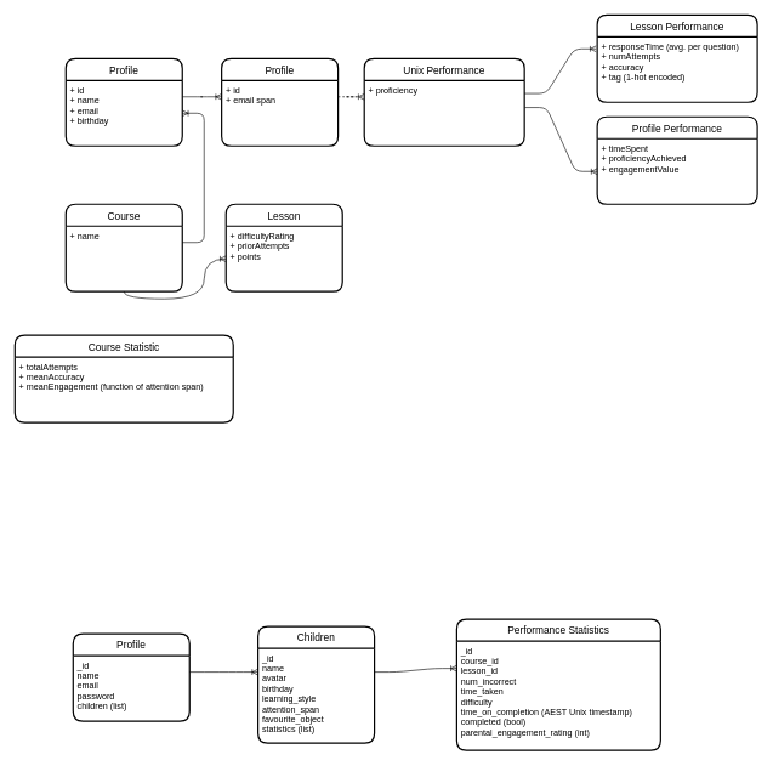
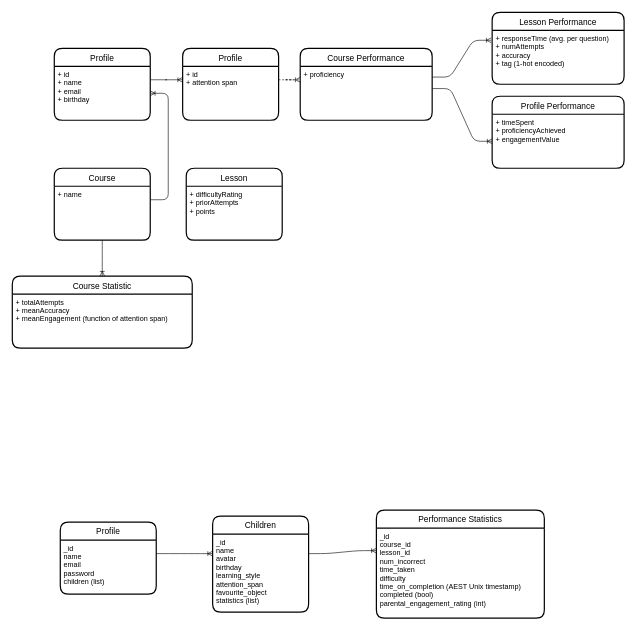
  <mxCell id="0" />
  <mxCell id="1" parent="0" />
  <mxCell id="2" value="" style="edgeStyle=entityRelationEdgeStyle;fontSize=12;html=1;endArrow=ERoneToMany;exitX=1;exitY=0.25;exitDx=0;exitDy=0;entryX=0;entryY=0.25;entryDx=0;entryDy=0;" parent="1" source="23" target="4" edge="1"><mxGeometry width="100" height="100" relative="1" as="geometry"><mxPoint x="270" y="132.5" as="sourcePoint" /><mxPoint x="350" y="130" as="targetPoint" /></mxGeometry></mxCell>
  <mxCell id="3" value="Profile" style="swimlane;childLayout=stackLayout;horizontal=1;startSize=30;horizontalStack=0;rounded=1;fontSize=14;fontStyle=0;strokeWidth=2;resizeParent=0;resizeLast=1;shadow=0;dashed=0;align=center;" parent="1" vertex="1"><mxGeometry x="304" y="80" width="160" height="120" as="geometry" /></mxCell>
- <mxCell id="4" value="+ id&#10;+ email span&#10;" style="align=left;strokeColor=none;fillColor=none;spacingLeft=4;fontSize=12;verticalAlign=top;resizable=0;rotatable=0;part=1;" parent="3" vertex="1"><mxGeometry y="30" width="160" height="90" as="geometry" /></mxCell>
- <mxCell id="5" value="Unix Performance" style="swimlane;childLayout=stackLayout;horizontal=1;startSize=30;horizontalStack=0;rounded=1;fontSize=14;fontStyle=0;strokeWidth=2;resizeParent=0;resizeLast=1;shadow=0;dashed=0;align=center;" parent="1" vertex="1"><mxGeometry x="500" y="80" width="220" height="120" as="geometry" /></mxCell>
+ <mxCell id="4" value="+ id&#10;+ attention span&#10;" style="align=left;strokeColor=none;fillColor=none;spacingLeft=4;fontSize=12;verticalAlign=top;resizable=0;rotatable=0;part=1;" parent="3" vertex="1"><mxGeometry y="30" width="160" height="90" as="geometry" /></mxCell>
+ <mxCell id="5" value="Course Performance" style="swimlane;childLayout=stackLayout;horizontal=1;startSize=30;horizontalStack=0;rounded=1;fontSize=14;fontStyle=0;strokeWidth=2;resizeParent=0;resizeLast=1;shadow=0;dashed=0;align=center;" parent="1" vertex="1"><mxGeometry x="500" y="80" width="220" height="120" as="geometry" /></mxCell>
  <mxCell id="6" value="+ proficiency" style="align=left;strokeColor=none;fillColor=none;spacingLeft=4;fontSize=12;verticalAlign=top;resizable=0;rotatable=0;part=1;" parent="5" vertex="1"><mxGeometry y="30" width="220" height="90" as="geometry" /></mxCell>
  <mxCell id="7" value="" style="edgeStyle=entityRelationEdgeStyle;fontSize=12;html=1;endArrow=ERoneToMany;entryX=0;entryY=0.25;entryDx=0;entryDy=0;exitX=1;exitY=0.25;exitDx=0;exitDy=0;dashed=1;" parent="1" source="4" target="6" edge="1"><mxGeometry width="100" height="100" relative="1" as="geometry"><mxPoint x="480" y="120" as="sourcePoint" /><mxPoint x="524" y="120" as="targetPoint" /></mxGeometry></mxCell>
  <mxCell id="8" value="Lesson Performance" style="swimlane;childLayout=stackLayout;horizontal=1;startSize=30;horizontalStack=0;rounded=1;fontSize=14;fontStyle=0;strokeWidth=2;resizeParent=0;resizeLast=1;shadow=0;dashed=0;align=center;" parent="1" vertex="1"><mxGeometry x="820" y="20" width="220" height="120" as="geometry" /></mxCell>
  <mxCell id="9" value="+ responseTime (avg. per question)&#10;+ numAttempts&#10;+ accuracy&#10;+ tag (1-hot encoded)" style="align=left;strokeColor=none;fillColor=none;spacingLeft=4;fontSize=12;verticalAlign=top;resizable=0;rotatable=0;part=1;" parent="8" vertex="1"><mxGeometry y="30" width="220" height="90" as="geometry" /></mxCell>
  <mxCell id="10" value="Course" style="swimlane;childLayout=stackLayout;horizontal=1;startSize=30;horizontalStack=0;rounded=1;fontSize=14;fontStyle=0;strokeWidth=2;resizeParent=0;resizeLast=1;shadow=0;dashed=0;align=center;" parent="1" vertex="1"><mxGeometry x="90" y="280" width="160" height="120" as="geometry" /></mxCell>
  <mxCell id="11" value="+ name" style="align=left;strokeColor=none;fillColor=none;spacingLeft=4;fontSize=12;verticalAlign=top;resizable=0;rotatable=0;part=1;" parent="10" vertex="1"><mxGeometry y="30" width="160" height="90" as="geometry" /></mxCell>
  <mxCell id="12" value="Lesson" style="swimlane;childLayout=stackLayout;horizontal=1;startSize=30;horizontalStack=0;rounded=1;fontSize=14;fontStyle=0;strokeWidth=2;resizeParent=0;resizeLast=1;shadow=0;dashed=0;align=center;" parent="1" vertex="1"><mxGeometry x="310" y="280" width="160" height="120" as="geometry" /></mxCell>
  <mxCell id="13" value="+ difficultyRating&#10;+ priorAttempts&#10;+ points" style="align=left;strokeColor=none;fillColor=none;spacingLeft=4;fontSize=12;verticalAlign=top;resizable=0;rotatable=0;part=1;" parent="12" vertex="1"><mxGeometry y="30" width="160" height="90" as="geometry" /></mxCell>
  <mxCell id="14" value="" style="edgeStyle=entityRelationEdgeStyle;fontSize=12;html=1;endArrow=ERoneToMany;exitX=1;exitY=0.25;exitDx=0;exitDy=0;" parent="1" source="11" target="23" edge="1"><mxGeometry width="100" height="100" relative="1" as="geometry"><mxPoint x="240" y="330" as="sourcePoint" /><mxPoint x="306" y="330" as="targetPoint" /></mxGeometry></mxCell>
  <mxCell id="15" value="" style="edgeStyle=entityRelationEdgeStyle;fontSize=12;html=1;endArrow=ERoneToMany;exitX=1;exitY=0.2;exitDx=0;exitDy=0;exitPerimeter=0;entryX=-0.007;entryY=0.185;entryDx=0;entryDy=0;entryPerimeter=0;" parent="1" source="6" target="9" edge="1"><mxGeometry width="100" height="100" relative="1" as="geometry"><mxPoint x="770" y="142.5" as="sourcePoint" /><mxPoint x="836" y="142.5" as="targetPoint" /></mxGeometry></mxCell>
  <mxCell id="16" value="Course Statistic" style="swimlane;childLayout=stackLayout;horizontal=1;startSize=30;horizontalStack=0;rounded=1;fontSize=14;fontStyle=0;strokeWidth=2;resizeParent=0;resizeLast=1;shadow=0;dashed=0;align=center;" parent="1" vertex="1"><mxGeometry x="20" y="460" width="300" height="120" as="geometry" /></mxCell>
  <mxCell id="17" value="+ totalAttempts&#10;+ meanAccuracy&#10;+ meanEngagement (function of attention span)" style="align=left;strokeColor=none;fillColor=none;spacingLeft=4;fontSize=12;verticalAlign=top;resizable=0;rotatable=0;part=1;" parent="16" vertex="1"><mxGeometry y="30" width="300" height="90" as="geometry" /></mxCell>
- <mxCell id="18" value="" style="fontSize=12;html=1;endArrow=ERoneToMany;exitX=0.5;exitY=1;exitDx=0;exitDy=0;edgeStyle=orthogonalEdgeStyle;curved=1;" parent="1" source="11" target="13" edge="1"><mxGeometry width="100" height="100" relative="1" as="geometry"><mxPoint x="184" y="430" as="sourcePoint" /><mxPoint x="170" y="450" as="targetPoint" /></mxGeometry></mxCell>
+ <mxCell id="18" value="" style="fontSize=12;html=1;endArrow=ERoneToMany;exitX=0.5;exitY=1;exitDx=0;exitDy=0;entryX=0.5;entryY=0;entryDx=0;entryDy=0;edgeStyle=orthogonalEdgeStyle;curved=1;" parent="1" source="11" target="16" edge="1"><mxGeometry width="100" height="100" relative="1" as="geometry"><mxPoint x="184" y="430" as="sourcePoint" /><mxPoint x="170" y="450" as="targetPoint" /></mxGeometry></mxCell>
  <mxCell id="19" value="Profile Performance" style="swimlane;childLayout=stackLayout;horizontal=1;startSize=30;horizontalStack=0;rounded=1;fontSize=14;fontStyle=0;strokeWidth=2;resizeParent=0;resizeLast=1;shadow=0;dashed=0;align=center;" parent="1" vertex="1"><mxGeometry x="820" y="160" width="220" height="120" as="geometry" /></mxCell>
  <mxCell id="20" value="+ timeSpent&#10;+ proficiencyAchieved&#10;+ engagementValue" style="align=left;strokeColor=none;fillColor=none;spacingLeft=4;fontSize=12;verticalAlign=top;resizable=0;rotatable=0;part=1;" parent="19" vertex="1"><mxGeometry y="30" width="220" height="90" as="geometry" /></mxCell>
  <mxCell id="21" value="" style="edgeStyle=entityRelationEdgeStyle;fontSize=12;html=1;endArrow=ERoneToMany;exitX=1.002;exitY=0.413;exitDx=0;exitDy=0;exitPerimeter=0;entryX=0;entryY=0.5;entryDx=0;entryDy=0;" parent="1" source="6" target="20" edge="1"><mxGeometry width="100" height="100" relative="1" as="geometry"><mxPoint x="730" y="138" as="sourcePoint" /><mxPoint x="828.46" y="76.65" as="targetPoint" /></mxGeometry></mxCell>
  <mxCell id="22" value="Profile" style="swimlane;childLayout=stackLayout;horizontal=1;startSize=30;horizontalStack=0;rounded=1;fontSize=14;fontStyle=0;strokeWidth=2;resizeParent=0;resizeLast=1;shadow=0;dashed=0;align=center;" parent="1" vertex="1"><mxGeometry x="90" y="80" width="160" height="120" as="geometry" /></mxCell>
  <mxCell id="23" value="+ id&#10;+ name&#10;+ email&#10;+ birthday&#10;" style="align=left;strokeColor=none;fillColor=none;spacingLeft=4;fontSize=12;verticalAlign=top;resizable=0;rotatable=0;part=1;" parent="22" vertex="1"><mxGeometry y="30" width="160" height="90" as="geometry" /></mxCell>
  <mxCell id="24" value="" style="edgeStyle=entityRelationEdgeStyle;fontSize=12;html=1;endArrow=ERoneToMany;exitX=1;exitY=0.25;exitDx=0;exitDy=0;entryX=0;entryY=0.25;entryDx=0;entryDy=0;" edge="1" parent="1" source="31" target="26"><mxGeometry width="100" height="100" relative="1" as="geometry"><mxPoint x="320" y="912.5" as="sourcePoint" /><mxPoint x="400" y="910" as="targetPoint" /></mxGeometry></mxCell>
  <mxCell id="25" value="Children" style="swimlane;childLayout=stackLayout;horizontal=1;startSize=30;horizontalStack=0;rounded=1;fontSize=14;fontStyle=0;strokeWidth=2;resizeParent=0;resizeLast=1;shadow=0;dashed=0;align=center;" vertex="1" parent="1"><mxGeometry x="354" y="860" width="160" height="160" as="geometry" /></mxCell>
  <mxCell id="26" value="_id&#10;name&#10;avatar&#10;birthday&#10;learning_style&#10;attention_span&#10;favourite_object&#10;statistics (list)" style="align=left;strokeColor=none;fillColor=none;spacingLeft=4;fontSize=12;verticalAlign=top;resizable=0;rotatable=0;part=1;" vertex="1" parent="25"><mxGeometry y="30" width="160" height="130" as="geometry" /></mxCell>
  <mxCell id="27" value="" style="edgeStyle=entityRelationEdgeStyle;fontSize=12;html=1;endArrow=ERoneToMany;entryX=0;entryY=0.25;entryDx=0;entryDy=0;exitX=1;exitY=0.25;exitDx=0;exitDy=0;" edge="1" parent="1" source="26" target="29"><mxGeometry width="100" height="100" relative="1" as="geometry"><mxPoint x="530" y="900" as="sourcePoint" /><mxPoint x="590" y="922.5" as="targetPoint" /></mxGeometry></mxCell>
  <mxCell id="28" value="Performance Statistics" style="swimlane;childLayout=stackLayout;horizontal=1;startSize=30;horizontalStack=0;rounded=1;fontSize=14;fontStyle=0;strokeWidth=2;resizeParent=0;resizeLast=1;shadow=0;dashed=0;align=center;" vertex="1" parent="1"><mxGeometry x="627" y="850" width="280" height="180" as="geometry" /></mxCell>
  <mxCell id="29" value="_id&#10;course_id&#10;lesson_id&#10;num_incorrect&#10;time_taken&#10;difficulty&#10;time_on_completion (AEST Unix timestamp)&#10;completed (bool)&#10;parental_engagement_rating (int)" style="align=left;strokeColor=none;fillColor=none;spacingLeft=4;fontSize=12;verticalAlign=top;resizable=0;rotatable=0;part=1;" vertex="1" parent="28"><mxGeometry y="30" width="280" height="150" as="geometry" /></mxCell>
  <mxCell id="30" value="Profile" style="swimlane;childLayout=stackLayout;horizontal=1;startSize=30;horizontalStack=0;rounded=1;fontSize=14;fontStyle=0;strokeWidth=2;resizeParent=0;resizeLast=1;shadow=0;dashed=0;align=center;" vertex="1" parent="1"><mxGeometry x="100" y="870" width="160" height="120" as="geometry" /></mxCell>
  <mxCell id="31" value="_id&#10;name&#10;email&#10;password&#10;children (list)" style="align=left;strokeColor=none;fillColor=none;spacingLeft=4;fontSize=12;verticalAlign=top;resizable=0;rotatable=0;part=1;" vertex="1" parent="30"><mxGeometry y="30" width="160" height="90" as="geometry" /></mxCell>
